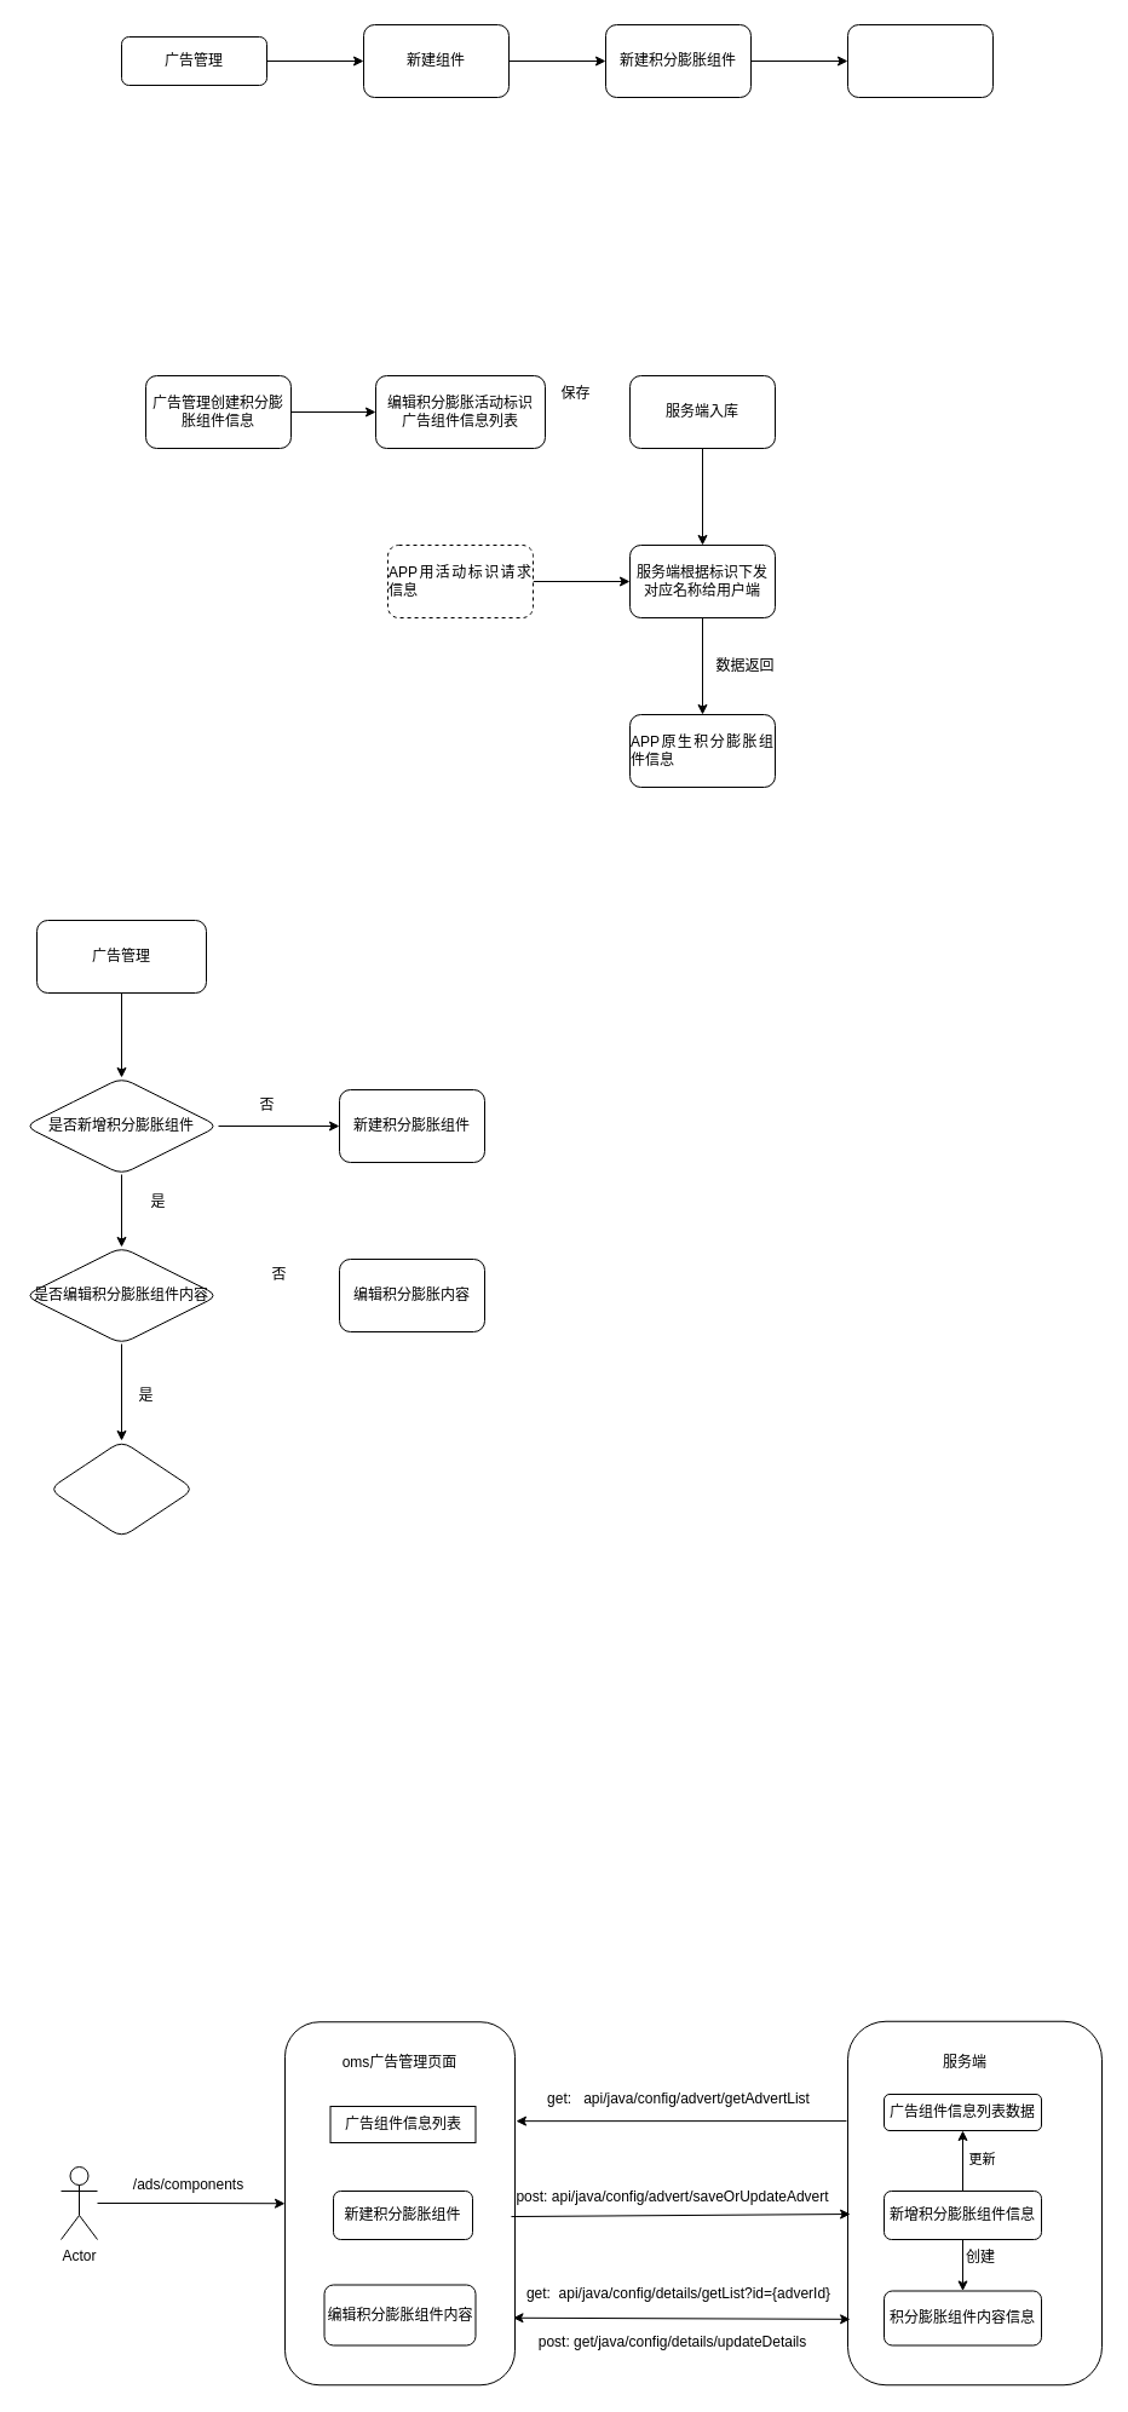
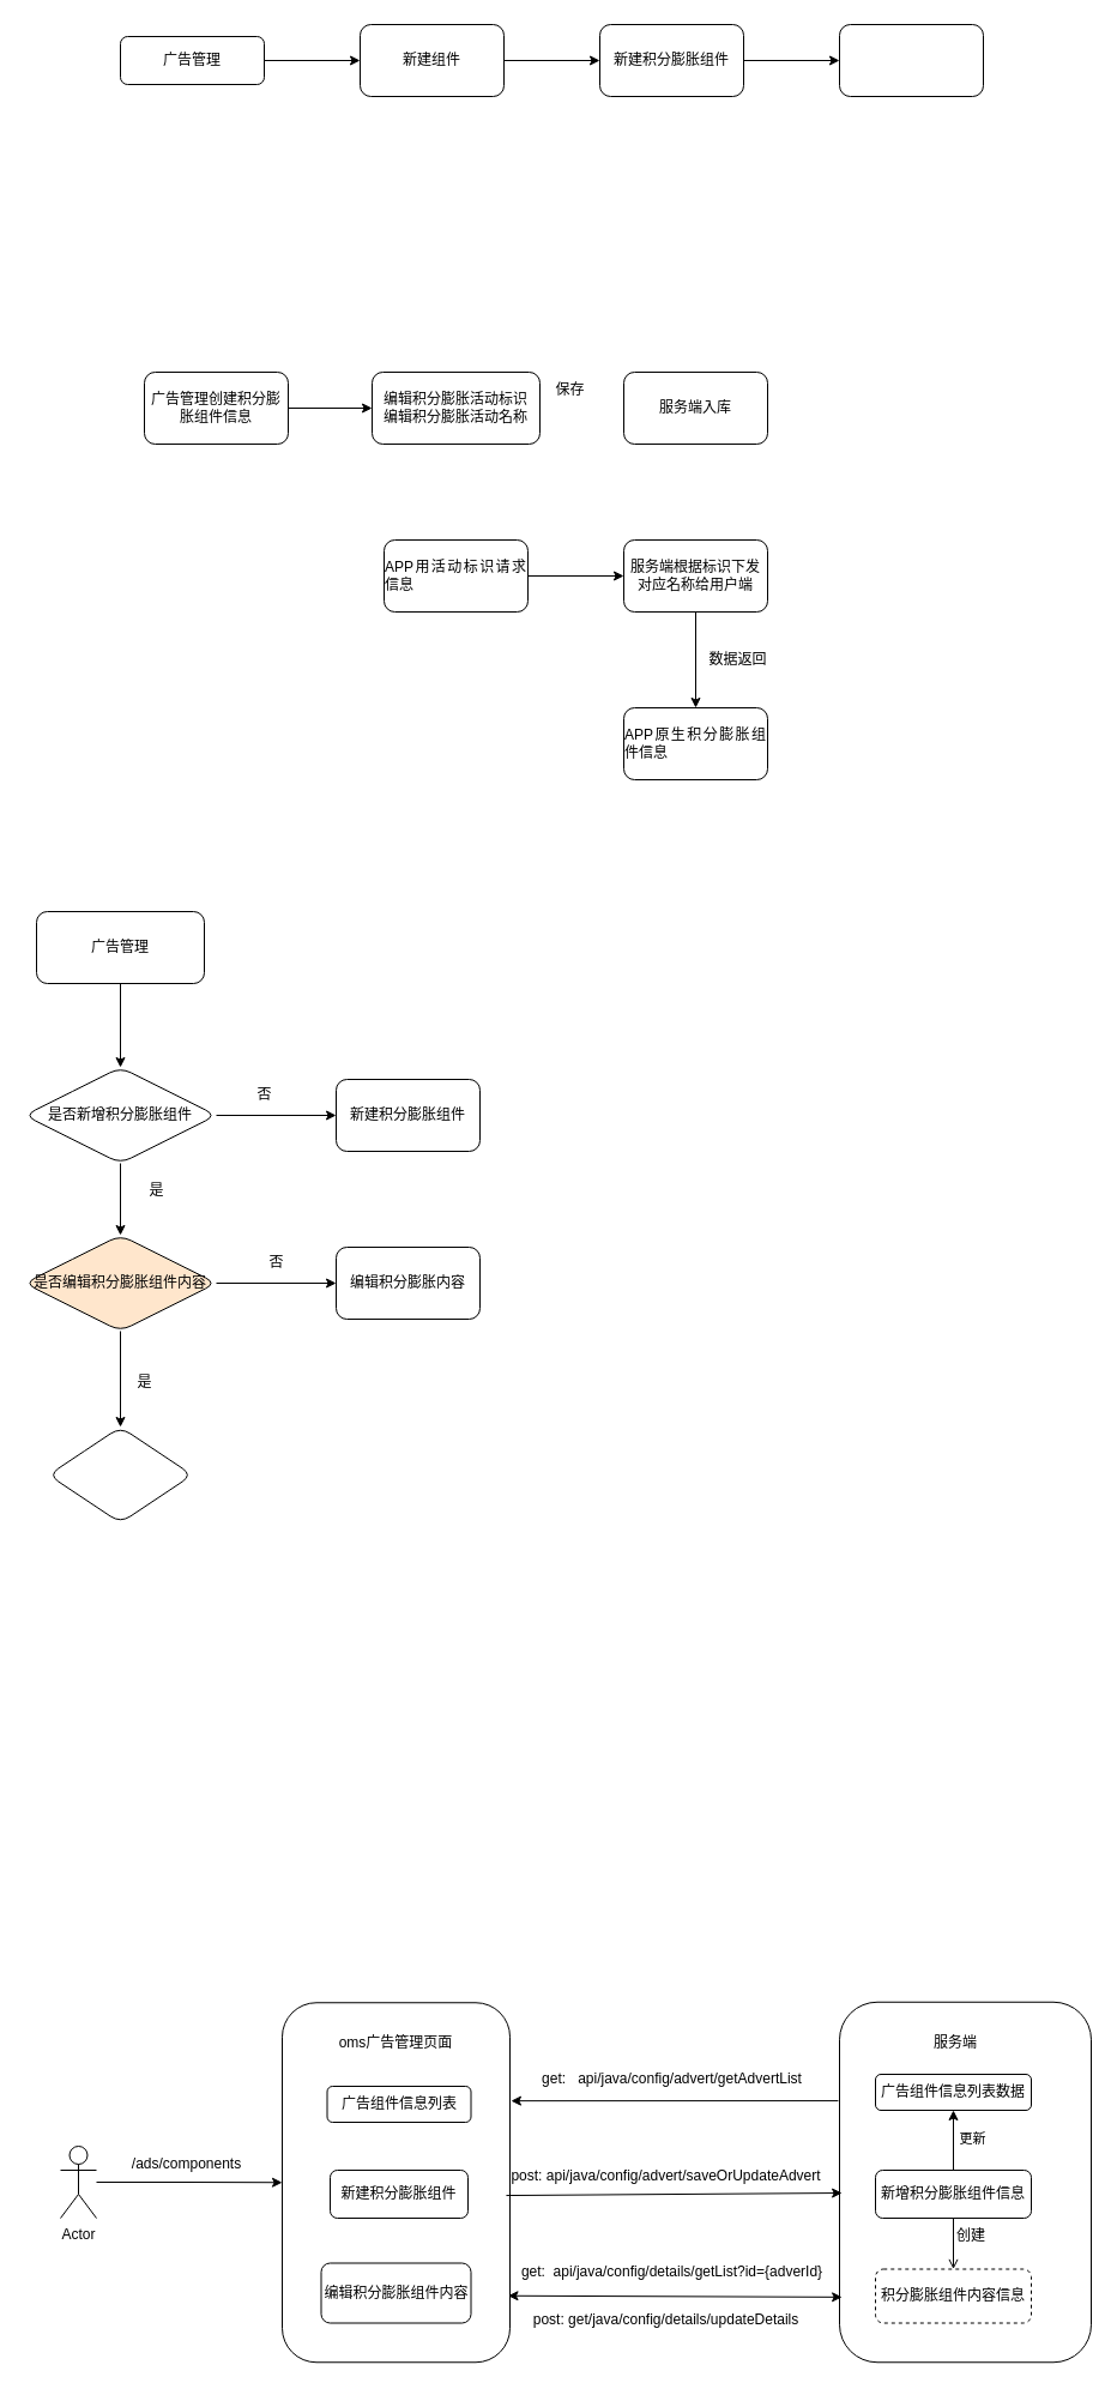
  <mxCell id="0" />
  <mxCell id="1" parent="0" />
  <mxCell id="2" value="" style="edgeStyle=orthogonalEdgeStyle;rounded=0;orthogonalLoop=1;jettySize=auto;html=1;" parent="1" source="3" target="5" edge="1"><mxGeometry relative="1" as="geometry" /></mxCell>
  <mxCell id="3" value="广告管理" style="rounded=1;whiteSpace=wrap;html=1;fontSize=12;glass=0;strokeWidth=1;shadow=0;" parent="1" vertex="1"><mxGeometry x="100" y="30" width="120" height="40" as="geometry" /></mxCell>
  <mxCell id="4" value="" style="edgeStyle=orthogonalEdgeStyle;rounded=0;orthogonalLoop=1;jettySize=auto;html=1;" parent="1" source="5" target="7" edge="1"><mxGeometry relative="1" as="geometry" /></mxCell>
  <mxCell id="5" value="新建组件" style="rounded=1;whiteSpace=wrap;html=1;glass=0;strokeWidth=1;shadow=0;" parent="1" vertex="1"><mxGeometry x="300" y="20" width="120" height="60" as="geometry" /></mxCell>
  <mxCell id="6" value="" style="edgeStyle=orthogonalEdgeStyle;rounded=0;orthogonalLoop=1;jettySize=auto;html=1;" parent="1" source="7" target="8" edge="1"><mxGeometry relative="1" as="geometry" /></mxCell>
  <mxCell id="7" value="新建积分膨胀组件" style="rounded=1;whiteSpace=wrap;html=1;glass=0;strokeWidth=1;shadow=0;" parent="1" vertex="1"><mxGeometry x="500" y="20" width="120" height="60" as="geometry" /></mxCell>
  <mxCell id="8" value="" style="rounded=1;whiteSpace=wrap;html=1;glass=0;strokeWidth=1;shadow=0;" parent="1" vertex="1"><mxGeometry x="700" y="20" width="120" height="60" as="geometry" /></mxCell>
  <mxCell id="9" value="" style="edgeStyle=orthogonalEdgeStyle;rounded=0;orthogonalLoop=1;jettySize=auto;html=1;" parent="1" source="10" target="11" edge="1"><mxGeometry relative="1" as="geometry" /></mxCell>
  <mxCell id="10" value="广告管理创建积分膨胀组件信息" style="rounded=1;whiteSpace=wrap;html=1;" parent="1" vertex="1"><mxGeometry x="120" y="310" width="120" height="60" as="geometry" /></mxCell>
- <mxCell id="11" value="编辑积分膨胀活动标识&lt;br&gt;广告组件信息列表" style="rounded=1;whiteSpace=wrap;html=1;" parent="1" vertex="1"><mxGeometry x="310" y="310" width="140" height="60" as="geometry" /></mxCell>
- <mxCell id="12" value="" style="edgeStyle=orthogonalEdgeStyle;rounded=0;orthogonalLoop=1;jettySize=auto;html=1;" parent="1" source="13" target="16" edge="1"><mxGeometry relative="1" as="geometry" /></mxCell>
+ <mxCell id="11" value="编辑积分膨胀活动标识&lt;br&gt;编辑积分膨胀活动名称" style="rounded=1;whiteSpace=wrap;html=1;" parent="1" vertex="1"><mxGeometry x="310" y="310" width="140" height="60" as="geometry" /></mxCell>
  <mxCell id="13" value="服务端入库" style="rounded=1;whiteSpace=wrap;html=1;" parent="1" vertex="1"><mxGeometry x="520" y="310" width="120" height="60" as="geometry" /></mxCell>
  <mxCell id="14" value="保存" style="text;html=1;align=center;verticalAlign=middle;resizable=0;points=[];autosize=1;strokeColor=none;fillColor=none;" parent="1" vertex="1"><mxGeometry x="450" y="310" width="50" height="30" as="geometry" /></mxCell>
  <mxCell id="15" value="" style="edgeStyle=orthogonalEdgeStyle;rounded=0;orthogonalLoop=1;jettySize=auto;html=1;" parent="1" source="16" target="17" edge="1"><mxGeometry relative="1" as="geometry" /></mxCell>
  <mxCell id="16" value="服务端根据标识下发对应名称给用户端" style="rounded=1;whiteSpace=wrap;html=1;" parent="1" vertex="1"><mxGeometry x="520" y="450" width="120" height="60" as="geometry" /></mxCell>
  <mxCell id="17" value="&lt;p style=&quot;text-align:justify;mso-pagination:widow-orphan;margin-top:0pt;margin-bottom:0pt;mso-border-left-alt:none;mso-border-top-alt:none;mso-border-right-alt:none;mso-border-bottom-alt:none;mso-border-between:none;border-left:none;border-top:none;border-right:none;border-bottom:none;mso-border-between:none&quot;&gt;APP原生积分膨胀组件信息&lt;/p&gt;" style="rounded=1;whiteSpace=wrap;html=1;" parent="1" vertex="1"><mxGeometry x="520" y="590" width="120" height="60" as="geometry" /></mxCell>
  <mxCell id="18" value="数据返回" style="text;html=1;align=center;verticalAlign=middle;resizable=0;points=[];autosize=1;strokeColor=none;fillColor=none;" parent="1" vertex="1"><mxGeometry x="580" y="534.5" width="70" height="30" as="geometry" /></mxCell>
  <mxCell id="19" value="" style="edgeStyle=orthogonalEdgeStyle;rounded=0;orthogonalLoop=1;jettySize=auto;html=1;" parent="1" source="20" target="16" edge="1"><mxGeometry relative="1" as="geometry" /></mxCell>
- <mxCell id="20" value="&lt;p style=&quot;text-align:justify;mso-pagination:widow-orphan;margin-top:0pt;margin-bottom:0pt;mso-border-left-alt:none;mso-border-top-alt:none;mso-border-right-alt:none;mso-border-bottom-alt:none;mso-border-between:none;border-left:none;border-top:none;border-right:none;border-bottom:none;mso-border-between:none&quot;&gt;APP用活动标识请求信息&lt;/p&gt;" style="rounded=1;whiteSpace=wrap;html=1;dashed=1;" parent="1" vertex="1"><mxGeometry x="320" y="450" width="120" height="60" as="geometry" /></mxCell>
+ <mxCell id="20" value="&lt;p style=&quot;text-align:justify;mso-pagination:widow-orphan;margin-top:0pt;margin-bottom:0pt;mso-border-left-alt:none;mso-border-top-alt:none;mso-border-right-alt:none;mso-border-bottom-alt:none;mso-border-between:none;border-left:none;border-top:none;border-right:none;border-bottom:none;mso-border-between:none&quot;&gt;APP用活动标识请求信息&lt;/p&gt;" style="rounded=1;whiteSpace=wrap;html=1;" parent="1" vertex="1"><mxGeometry x="320" y="450" width="120" height="60" as="geometry" /></mxCell>
  <mxCell id="21" value="" style="edgeStyle=orthogonalEdgeStyle;rounded=0;orthogonalLoop=1;jettySize=auto;html=1;" parent="1" source="22" target="25" edge="1"><mxGeometry relative="1" as="geometry" /></mxCell>
  <mxCell id="22" value="广告管理" style="rounded=1;whiteSpace=wrap;html=1;" parent="1" vertex="1"><mxGeometry x="30" y="760" width="140" height="60" as="geometry" /></mxCell>
  <mxCell id="23" value="" style="edgeStyle=orthogonalEdgeStyle;rounded=0;orthogonalLoop=1;jettySize=auto;html=1;" parent="1" source="25" target="26" edge="1"><mxGeometry relative="1" as="geometry" /></mxCell>
  <mxCell id="24" value="" style="edgeStyle=orthogonalEdgeStyle;rounded=0;orthogonalLoop=1;jettySize=auto;html=1;" parent="1" source="25" target="30" edge="1"><mxGeometry relative="1" as="geometry" /></mxCell>
  <mxCell id="25" value="是否新增积分膨胀组件" style="rhombus;whiteSpace=wrap;html=1;rounded=1;" parent="1" vertex="1"><mxGeometry x="20" y="890" width="160" height="80" as="geometry" /></mxCell>
  <mxCell id="26" value="新建积分膨胀组件" style="rounded=1;whiteSpace=wrap;html=1;" parent="1" vertex="1"><mxGeometry x="280" y="900" width="120" height="60" as="geometry" /></mxCell>
  <mxCell id="27" value="否" style="text;html=1;align=center;verticalAlign=middle;resizable=0;points=[];autosize=1;strokeColor=none;fillColor=none;" parent="1" vertex="1"><mxGeometry x="200" y="898" width="40" height="30" as="geometry" /></mxCell>
  <mxCell id="28" value="" style="edgeStyle=orthogonalEdgeStyle;rounded=0;orthogonalLoop=1;jettySize=auto;html=1;" parent="1" source="30" target="31" edge="1"><mxGeometry relative="1" as="geometry" /></mxCell>
- <mxCell id="30" value="是否编辑积分膨胀组件内容" style="rhombus;whiteSpace=wrap;html=1;rounded=1;" parent="1" vertex="1"><mxGeometry x="20" y="1030" width="160" height="80" as="geometry" /></mxCell>
+ <mxCell id="29" value="" style="edgeStyle=orthogonalEdgeStyle;rounded=0;orthogonalLoop=1;jettySize=auto;html=1;" parent="1" source="30" target="34" edge="1"><mxGeometry relative="1" as="geometry" /></mxCell>
+ <mxCell id="30" value="是否编辑积分膨胀组件内容" style="rhombus;whiteSpace=wrap;html=1;rounded=1;fillColor=#ffe6cc;" parent="1" vertex="1"><mxGeometry x="20" y="1030" width="160" height="80" as="geometry" /></mxCell>
  <mxCell id="31" value="" style="rhombus;whiteSpace=wrap;html=1;rounded=1;" parent="1" vertex="1"><mxGeometry x="40" y="1190" width="120" height="80" as="geometry" /></mxCell>
  <mxCell id="32" value="是" style="text;html=1;align=center;verticalAlign=middle;resizable=0;points=[];autosize=1;strokeColor=none;fillColor=none;" parent="1" vertex="1"><mxGeometry x="110" y="978" width="40" height="30" as="geometry" /></mxCell>
  <mxCell id="33" value="是" style="text;html=1;align=center;verticalAlign=middle;resizable=0;points=[];autosize=1;strokeColor=none;fillColor=none;" parent="1" vertex="1"><mxGeometry x="100" y="1138" width="40" height="30" as="geometry" /></mxCell>
  <mxCell id="34" value="编辑积分膨胀内容" style="rounded=1;whiteSpace=wrap;html=1;" parent="1" vertex="1"><mxGeometry x="280" y="1040" width="120" height="60" as="geometry" /></mxCell>
  <mxCell id="35" value="否" style="text;html=1;align=center;verticalAlign=middle;resizable=0;points=[];autosize=1;strokeColor=none;fillColor=none;" parent="1" vertex="1"><mxGeometry x="210" y="1038" width="40" height="30" as="geometry" /></mxCell>
  <mxCell id="36" value="" style="rounded=1;whiteSpace=wrap;html=1;" parent="1" vertex="1"><mxGeometry x="235" y="1670.25" width="190" height="300" as="geometry" /></mxCell>
  <mxCell id="37" value="" style="rounded=1;whiteSpace=wrap;html=1;" parent="1" vertex="1"><mxGeometry x="700" y="1669.75" width="210" height="300.5" as="geometry" /></mxCell>
  <mxCell id="38" style="edgeStyle=orthogonalEdgeStyle;rounded=0;orthogonalLoop=1;jettySize=auto;html=1;entryX=0;entryY=0.5;entryDx=0;entryDy=0;" parent="1" source="39" target="36" edge="1"><mxGeometry relative="1" as="geometry"><mxPoint x="190" y="1790" as="targetPoint" /></mxGeometry></mxCell>
  <mxCell id="39" value="Actor" style="shape=umlActor;verticalLabelPosition=bottom;verticalAlign=top;html=1;outlineConnect=0;" parent="1" vertex="1"><mxGeometry x="50" y="1790" width="30" height="60" as="geometry" /></mxCell>
  <mxCell id="40" value="/ads/components" style="text;html=1;align=center;verticalAlign=middle;resizable=0;points=[];autosize=1;strokeColor=none;fillColor=none;" parent="1" vertex="1"><mxGeometry x="100" y="1790" width="110" height="30" as="geometry" /></mxCell>
  <mxCell id="41" value="oms广告管理页面" style="text;html=1;strokeColor=none;fillColor=none;align=center;verticalAlign=middle;whiteSpace=wrap;rounded=0;" parent="1" vertex="1"><mxGeometry x="275" y="1689" width="110" height="30" as="geometry" /></mxCell>
  <mxCell id="42" value="新建积分膨胀组件" style="rounded=1;whiteSpace=wrap;html=1;" parent="1" vertex="1"><mxGeometry x="275" y="1810" width="115" height="40" as="geometry" /></mxCell>
  <mxCell id="43" value="编辑积分膨胀组件内容" style="rounded=1;whiteSpace=wrap;html=1;" parent="1" vertex="1"><mxGeometry x="267.5" y="1887.5" width="125" height="50" as="geometry" /></mxCell>
- <mxCell id="44" value="广告组件信息列表" style="whiteSpace=wrap;html=1;rounded=0;" parent="1" vertex="1"><mxGeometry x="272.5" y="1740" width="120" height="30" as="geometry" /></mxCell>
+ <mxCell id="44" value="广告组件信息列表" style="rounded=1;whiteSpace=wrap;html=1;" parent="1" vertex="1"><mxGeometry x="272.5" y="1740" width="120" height="30" as="geometry" /></mxCell>
  <mxCell id="45" value="服务端" style="text;html=1;strokeColor=none;fillColor=none;align=center;verticalAlign=middle;whiteSpace=wrap;rounded=0;" parent="1" vertex="1"><mxGeometry x="767" y="1689" width="60" height="30" as="geometry" /></mxCell>
  <mxCell id="46" value="post: api/java/config/advert/saveOrUpdateAdvert" style="text;html=1;align=center;verticalAlign=middle;resizable=0;points=[];autosize=1;strokeColor=none;fillColor=none;" parent="1" vertex="1"><mxGeometry x="415" y="1800" width="280" height="30" as="geometry" /></mxCell>
- <mxCell id="47" value="" style="edgeStyle=orthogonalEdgeStyle;rounded=0;orthogonalLoop=1;jettySize=auto;html=1;" parent="1" source="50" target="52" edge="1"><mxGeometry relative="1" as="geometry" /></mxCell>
+ <mxCell id="47" value="" style="edgeStyle=orthogonalEdgeStyle;rounded=0;orthogonalLoop=1;jettySize=auto;html=1;endArrow=open;" parent="1" source="50" target="52" edge="1"><mxGeometry relative="1" as="geometry" /></mxCell>
  <mxCell id="48" value="" style="edgeStyle=orthogonalEdgeStyle;rounded=0;orthogonalLoop=1;jettySize=auto;html=1;" parent="1" source="50" target="54" edge="1"><mxGeometry relative="1" as="geometry" /></mxCell>
  <mxCell id="49" value="更新" style="edgeLabel;html=1;align=center;verticalAlign=middle;resizable=0;points=[];" parent="48" vertex="1" connectable="0"><mxGeometry x="0.3" y="-5" relative="1" as="geometry"><mxPoint x="10" y="6" as="offset" /></mxGeometry></mxCell>
  <mxCell id="50" value="新增积分膨胀组件信息" style="rounded=1;whiteSpace=wrap;html=1;" parent="1" vertex="1"><mxGeometry x="730" y="1810" width="130" height="40" as="geometry" /></mxCell>
  <mxCell id="51" value="get:&amp;nbsp; api/java/config/details/getList?id={adverId}" style="text;html=1;align=center;verticalAlign=middle;resizable=0;points=[];autosize=1;strokeColor=none;fillColor=none;" parent="1" vertex="1"><mxGeometry x="425" y="1880" width="270" height="30" as="geometry" /></mxCell>
- <mxCell id="52" value="积分膨胀组件内容信息" style="whiteSpace=wrap;html=1;rounded=1;" parent="1" vertex="1"><mxGeometry x="730" y="1892.5" width="130" height="45" as="geometry" /></mxCell>
+ <mxCell id="52" value="积分膨胀组件内容信息" style="whiteSpace=wrap;html=1;rounded=1;dashed=1;" parent="1" vertex="1"><mxGeometry x="730" y="1892.5" width="130" height="45" as="geometry" /></mxCell>
  <mxCell id="53" value="post: get/java/config/details/updateDetails" style="text;html=1;align=center;verticalAlign=middle;resizable=0;points=[];autosize=1;strokeColor=none;fillColor=none;" parent="1" vertex="1"><mxGeometry x="435" y="1920" width="240" height="30" as="geometry" /></mxCell>
  <mxCell id="54" value="广告组件信息列表数据" style="rounded=1;whiteSpace=wrap;html=1;" parent="1" vertex="1"><mxGeometry x="730" y="1730" width="130" height="30" as="geometry" /></mxCell>
  <mxCell id="55" value="get:&amp;nbsp; &amp;nbsp;api/java/config/advert/getAdvertList" style="text;html=1;align=center;verticalAlign=middle;resizable=0;points=[];autosize=1;strokeColor=none;fillColor=none;" parent="1" vertex="1"><mxGeometry x="440" y="1719" width="240" height="30" as="geometry" /></mxCell>
  <mxCell id="56" value="创建" style="text;html=1;strokeColor=none;fillColor=none;align=center;verticalAlign=middle;whiteSpace=wrap;rounded=0;" parent="1" vertex="1"><mxGeometry x="780" y="1850" width="60" height="30" as="geometry" /></mxCell>
  <mxCell id="57" value="" style="endArrow=classic;startArrow=classic;html=1;rounded=0;entryX=0.01;entryY=0.819;entryDx=0;entryDy=0;entryPerimeter=0;exitX=0.992;exitY=0.815;exitDx=0;exitDy=0;exitPerimeter=0;" parent="1" source="36" target="37" edge="1"><mxGeometry width="50" height="50" relative="1" as="geometry"><mxPoint x="330" y="1970" as="sourcePoint" /><mxPoint x="380" y="1920" as="targetPoint" /></mxGeometry></mxCell>
  <mxCell id="58" value="" style="endArrow=classic;html=1;rounded=0;exitX=0.984;exitY=0.536;exitDx=0;exitDy=0;exitPerimeter=0;entryX=0.01;entryY=0.53;entryDx=0;entryDy=0;entryPerimeter=0;" parent="1" source="36" target="37" edge="1"><mxGeometry width="50" height="50" relative="1" as="geometry"><mxPoint x="424.92" y="1830" as="sourcePoint" /><mxPoint x="685" y="1828" as="targetPoint" /></mxGeometry></mxCell>
  <mxCell id="59" value="" style="endArrow=classic;html=1;rounded=0;entryX=1.005;entryY=0.273;entryDx=0;entryDy=0;entryPerimeter=0;exitX=-0.005;exitY=0.274;exitDx=0;exitDy=0;exitPerimeter=0;" parent="1" source="37" target="36" edge="1"><mxGeometry width="50" height="50" relative="1" as="geometry"><mxPoint x="640" y="1770" as="sourcePoint" /><mxPoint x="690" y="1720" as="targetPoint" /></mxGeometry></mxCell>
